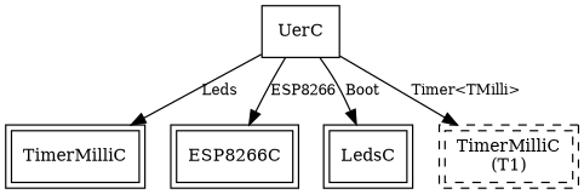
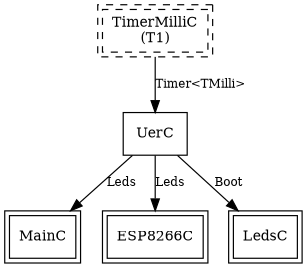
  digraph {
    node [fontsize=12 shape=box peripheries=2]
    edge [fontsize=10]
    UerC [peripheries=""]
-   MainC [label=TimerMilliC]
+   MainC
    ESP8266C
    LedsC
    n5 [label="TimerMilliC\n(T1)" style=dashed]
    UerC -> MainC [label=Leds]
-   UerC -> ESP8266C [label=ESP8266]
+   UerC -> ESP8266C [label=Leds]
    UerC -> LedsC [label=Boot]
-   UerC -> n5 [label="Timer<TMilli>"]
+   n5 -> UerC [label="Timer<TMilli>"]
  }
